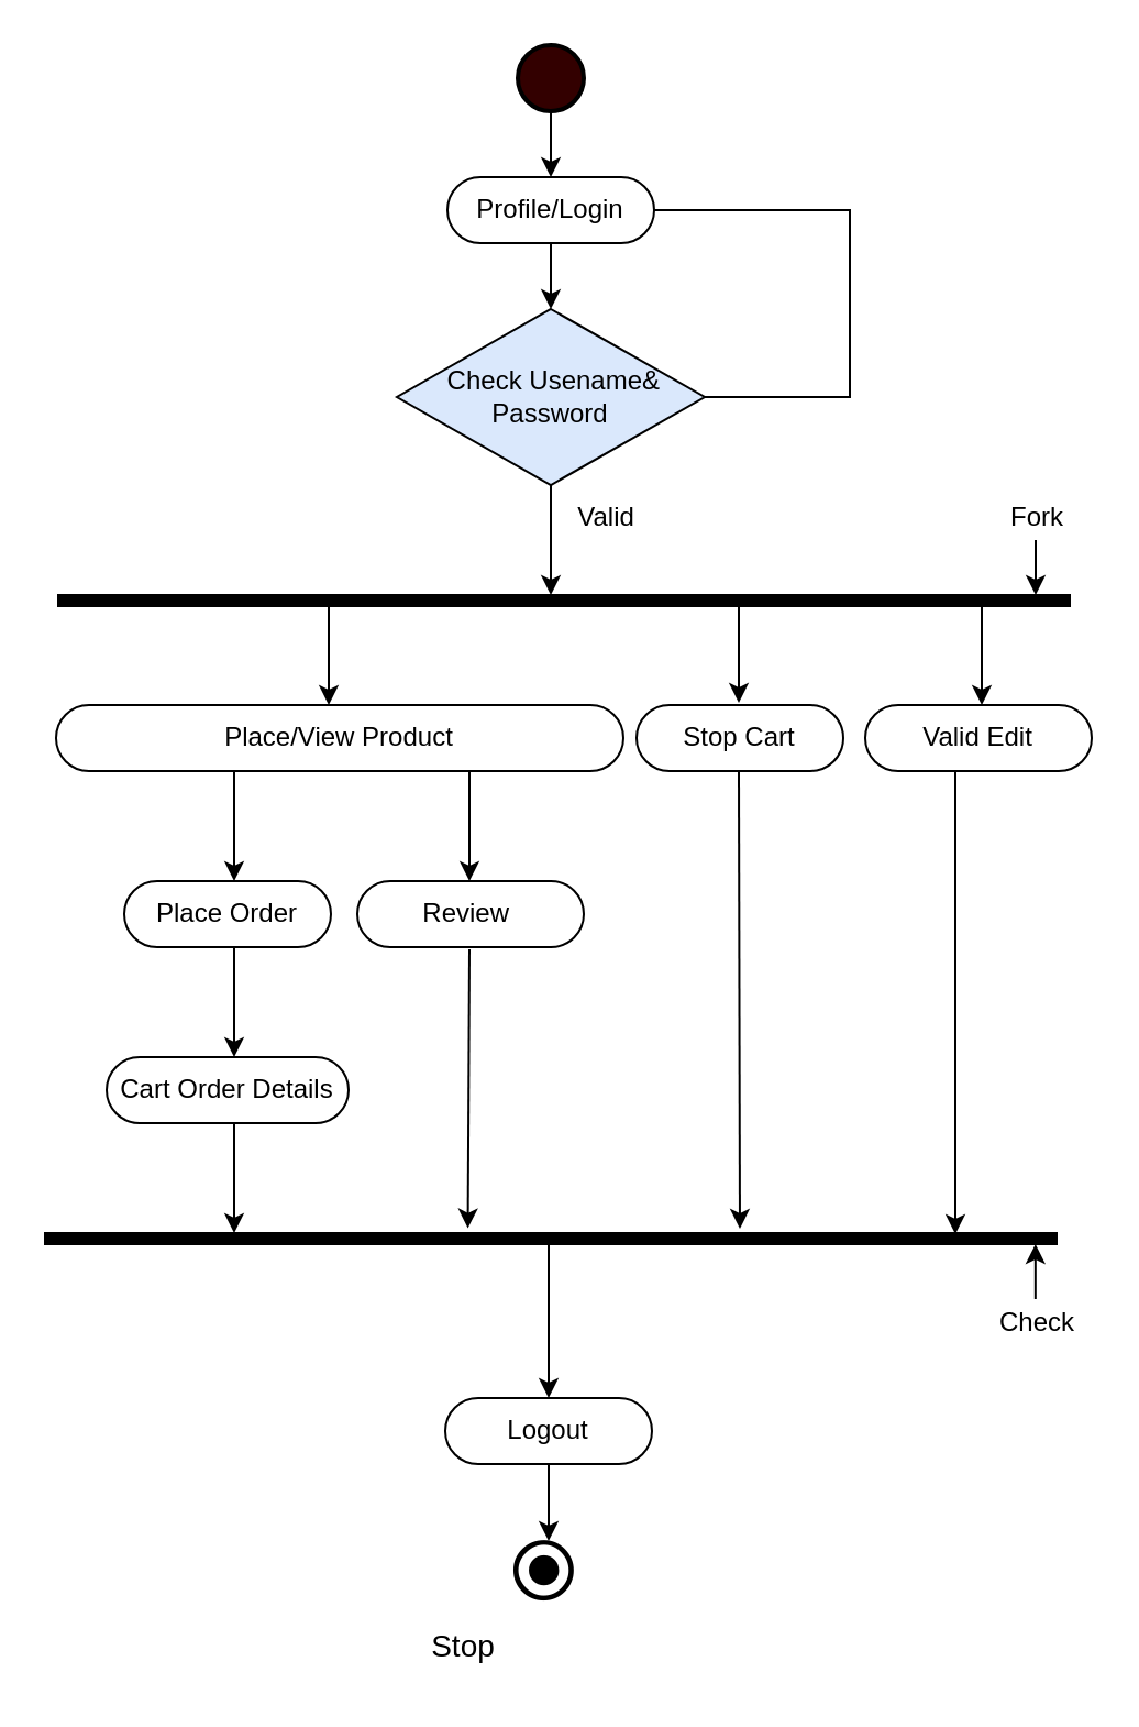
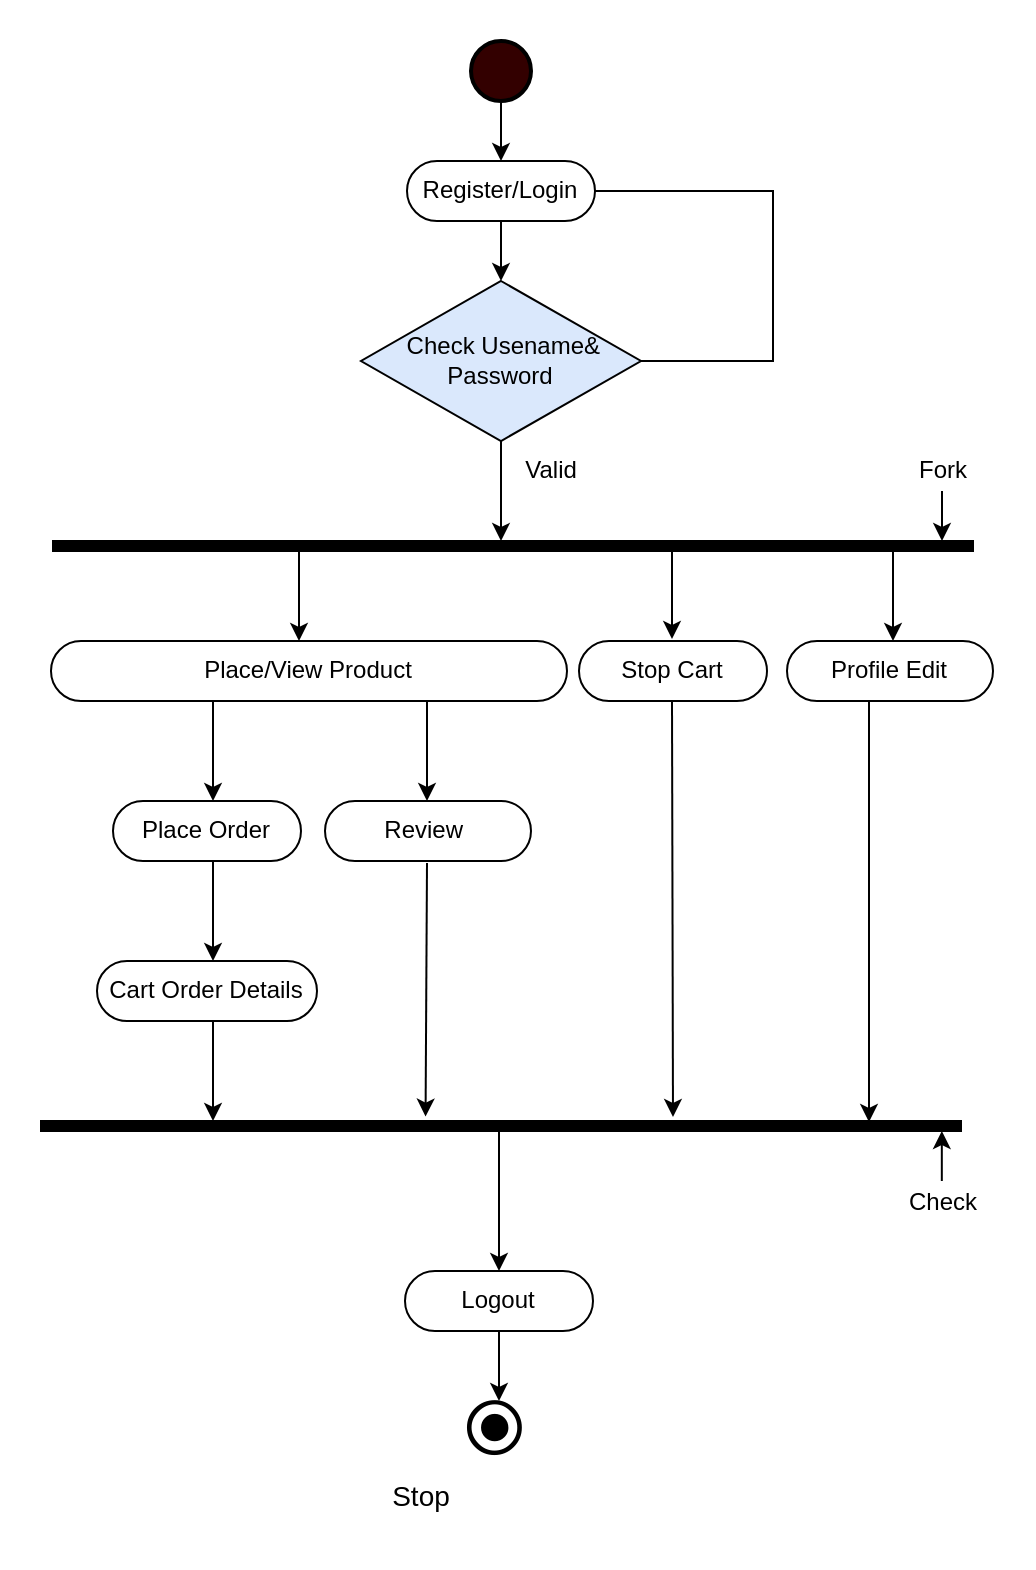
  <mxCell id="0" />
  <mxCell id="1" parent="0" />
  <mxCell id="2" value="" style="strokeWidth=2;html=1;shape=mxgraph.flowchart.start_2;whiteSpace=wrap;fillColor=#330000;fontSize=12;" parent="1" vertex="1"><mxGeometry x="235" y="20" width="30" height="30" as="geometry" /></mxCell>
  <mxCell id="3" value="" style="endArrow=classic;html=1;rounded=0;exitX=0.5;exitY=1;exitDx=0;exitDy=0;exitPerimeter=0;" parent="1" source="2" edge="1"><mxGeometry width="50" height="50" relative="1" as="geometry"><mxPoint x="250" y="90" as="sourcePoint" /><mxPoint x="250" y="80" as="targetPoint" /></mxGeometry></mxCell>
- <mxCell id="4" value="Profile/Login" style="html=1;dashed=0;whiteSpace=wrap;shape=mxgraph.dfd.start" parent="1" vertex="1"><mxGeometry x="203" y="80" width="94" height="30" as="geometry" /></mxCell>
+ <mxCell id="4" value="Register/Login" style="html=1;dashed=0;whiteSpace=wrap;shape=mxgraph.dfd.start" parent="1" vertex="1"><mxGeometry x="203" y="80" width="94" height="30" as="geometry" /></mxCell>
  <mxCell id="5" value="" style="endArrow=classic;html=1;rounded=0;exitX=0.5;exitY=1;exitDx=0;exitDy=0;exitPerimeter=0;" parent="1" edge="1"><mxGeometry width="50" height="50" relative="1" as="geometry"><mxPoint x="250" y="110" as="sourcePoint" /><mxPoint x="250" y="140" as="targetPoint" /></mxGeometry></mxCell>
  <mxCell id="6" value="&amp;nbsp; &amp;nbsp; Check Usename&amp;amp;&amp;nbsp; &amp;nbsp;&lt;div&gt;Password&lt;/div&gt;" style="rhombus;whiteSpace=wrap;html=1;fillColor=#dae8fc;" parent="1" vertex="1"><mxGeometry x="180" y="140" width="140" height="80" as="geometry" /></mxCell>
  <mxCell id="7" style="edgeStyle=orthogonalEdgeStyle;rounded=0;orthogonalLoop=1;jettySize=auto;html=1;exitX=1;exitY=0.5;exitDx=0;exitDy=0;entryX=1;entryY=0.5;entryDx=0;entryDy=0;entryPerimeter=0;endArrow=none;" parent="1" source="6" target="4" edge="1"><mxGeometry relative="1" as="geometry"><Array as="points"><mxPoint x="386" y="180" /><mxPoint x="386" y="95" /></Array></mxGeometry></mxCell>
  <mxCell id="8" value="Valid" style="text;html=1;align=center;verticalAlign=middle;resizable=0;points=[];autosize=1;strokeColor=none;fillColor=none;" parent="1" vertex="1"><mxGeometry x="250" y="220" width="50" height="30" as="geometry" /></mxCell>
  <mxCell id="9" value="Place/View Product" style="html=1;dashed=0;whiteSpace=wrap;shape=mxgraph.dfd.start" parent="1" vertex="1"><mxGeometry x="25" y="320" width="258" height="30" as="geometry" /></mxCell>
  <mxCell id="10" value="" style="endArrow=classic;html=1;rounded=0;exitX=0.5;exitY=1;exitDx=0;exitDy=0;exitPerimeter=0;" parent="1" edge="1"><mxGeometry width="50" height="50" relative="1" as="geometry"><mxPoint x="149" y="270" as="sourcePoint" /><mxPoint x="149" y="320" as="targetPoint" /></mxGeometry></mxCell>
  <mxCell id="11" value="Place Order" style="html=1;dashed=0;whiteSpace=wrap;shape=mxgraph.dfd.start" parent="1" vertex="1"><mxGeometry x="56" y="400" width="94" height="30" as="geometry" /></mxCell>
  <mxCell id="12" value="Review&amp;nbsp;" style="html=1;dashed=0;whiteSpace=wrap;shape=mxgraph.dfd.start" parent="1" vertex="1"><mxGeometry x="162" y="400" width="103" height="30" as="geometry" /></mxCell>
  <mxCell id="13" value="" style="endArrow=classic;html=1;rounded=0;exitX=0.5;exitY=1;exitDx=0;exitDy=0;exitPerimeter=0;" parent="1" edge="1"><mxGeometry width="50" height="50" relative="1" as="geometry"><mxPoint x="446" y="275" as="sourcePoint" /><mxPoint x="446" y="320" as="targetPoint" /></mxGeometry></mxCell>
- <mxCell id="14" value="Valid Edit" style="html=1;dashed=0;whiteSpace=wrap;shape=mxgraph.dfd.start" parent="1" vertex="1"><mxGeometry x="393" y="320" width="103" height="30" as="geometry" /></mxCell>
+ <mxCell id="14" value="Profile Edit" style="html=1;dashed=0;whiteSpace=wrap;shape=mxgraph.dfd.start" parent="1" vertex="1"><mxGeometry x="393" y="320" width="103" height="30" as="geometry" /></mxCell>
  <mxCell id="15" value="⦿" style="text;whiteSpace=wrap;fontSize=38;" parent="1" vertex="1"><mxGeometry x="230" y="685" width="50" height="40" as="geometry" /></mxCell>
  <mxCell id="16" value="&lt;div&gt;&lt;span style=&quot;font-size: 14px;&quot;&gt;Stop&lt;/span&gt;&lt;/div&gt;" style="text;html=1;align=center;verticalAlign=middle;resizable=0;points=[];autosize=1;strokeColor=none;fillColor=none;" parent="1" vertex="1"><mxGeometry x="185" y="733" width="50" height="30" as="geometry" /></mxCell>
  <mxCell id="17" value="Logout" style="html=1;dashed=0;whiteSpace=wrap;shape=mxgraph.dfd.start" parent="1" vertex="1"><mxGeometry x="202" y="635" width="94" height="30" as="geometry" /></mxCell>
  <mxCell id="18" value="" style="endArrow=classic;html=1;rounded=0;exitX=0.5;exitY=1;exitDx=0;exitDy=0;exitPerimeter=0;" parent="1" edge="1"><mxGeometry width="50" height="50" relative="1" as="geometry"><mxPoint x="249" y="665" as="sourcePoint" /><mxPoint x="249" y="700" as="targetPoint" /></mxGeometry></mxCell>
  <mxCell id="19" value="" style="endArrow=classic;html=1;rounded=0;exitX=0.5;exitY=1;exitDx=0;exitDy=0;exitPerimeter=0;" parent="1" target="20" edge="1"><mxGeometry width="50" height="50" relative="1" as="geometry"><mxPoint x="250" y="220" as="sourcePoint" /><mxPoint x="250" y="250" as="targetPoint" /></mxGeometry></mxCell>
  <mxCell id="20" value="" style="html=1;points=[];perimeter=orthogonalPerimeter;fillColor=strokeColor;direction=south;" parent="1" vertex="1"><mxGeometry x="26" y="270" width="460" height="5" as="geometry" /></mxCell>
  <mxCell id="21" value="Stop Cart" style="html=1;dashed=0;whiteSpace=wrap;shape=mxgraph.dfd.start" parent="1" vertex="1"><mxGeometry x="289" y="320" width="94" height="30" as="geometry" /></mxCell>
  <mxCell id="22" value="" style="endArrow=classic;html=1;rounded=0;exitX=0.5;exitY=1;exitDx=0;exitDy=0;exitPerimeter=0;" parent="1" edge="1"><mxGeometry width="50" height="50" relative="1" as="geometry"><mxPoint x="213" y="350" as="sourcePoint" /><mxPoint x="213" y="400" as="targetPoint" /></mxGeometry></mxCell>
  <mxCell id="23" value="" style="endArrow=classic;html=1;rounded=0;exitX=0.5;exitY=1;exitDx=0;exitDy=0;exitPerimeter=0;" parent="1" edge="1"><mxGeometry width="50" height="50" relative="1" as="geometry"><mxPoint x="106" y="350" as="sourcePoint" /><mxPoint x="106" y="400" as="targetPoint" /></mxGeometry></mxCell>
  <mxCell id="24" value="" style="endArrow=classic;html=1;rounded=0;exitX=0.5;exitY=1;exitDx=0;exitDy=0;exitPerimeter=0;entryX=0.095;entryY=0.1;entryDx=0;entryDy=0;entryPerimeter=0;" parent="1" target="27" edge="1"><mxGeometry width="50" height="50" relative="1" as="geometry"><mxPoint x="434" y="350" as="sourcePoint" /><mxPoint x="434" y="480" as="targetPoint" /></mxGeometry></mxCell>
  <mxCell id="25" value="" style="endArrow=classic;html=1;rounded=0;exitX=0.5;exitY=1;exitDx=0;exitDy=0;exitPerimeter=0;" parent="1" edge="1"><mxGeometry width="50" height="50" relative="1" as="geometry"><mxPoint x="106" y="430" as="sourcePoint" /><mxPoint x="106" y="480" as="targetPoint" /></mxGeometry></mxCell>
  <mxCell id="26" value="" style="endArrow=classic;html=1;rounded=0;exitX=0.5;exitY=1;exitDx=0;exitDy=0;exitPerimeter=0;entryX=-0.44;entryY=0.582;entryDx=0;entryDy=0;entryPerimeter=0;" parent="1" target="27" edge="1"><mxGeometry width="50" height="50" relative="1" as="geometry"><mxPoint x="213" y="431" as="sourcePoint" /><mxPoint x="213" y="480" as="targetPoint" /></mxGeometry></mxCell>
  <mxCell id="27" value="" style="html=1;points=[];perimeter=orthogonalPerimeter;fillColor=strokeColor;direction=south;" parent="1" vertex="1"><mxGeometry x="20" y="560" width="460" height="5" as="geometry" /></mxCell>
  <mxCell id="28" value="" style="endArrow=classic;html=1;rounded=0;exitX=0.5;exitY=1;exitDx=0;exitDy=0;exitPerimeter=0;" parent="1" edge="1"><mxGeometry width="50" height="50" relative="1" as="geometry"><mxPoint x="249" y="565" as="sourcePoint" /><mxPoint x="249" y="635" as="targetPoint" /></mxGeometry></mxCell>
  <mxCell id="29" value="Fork" style="text;html=1;align=center;verticalAlign=middle;resizable=0;points=[];autosize=1;strokeColor=none;fillColor=none;" parent="1" vertex="1"><mxGeometry x="446" y="220" width="50" height="30" as="geometry" /></mxCell>
  <mxCell id="30" value="Check" style="text;html=1;align=center;verticalAlign=middle;resizable=0;points=[];autosize=1;strokeColor=none;fillColor=none;" parent="1" vertex="1"><mxGeometry x="446" y="586" width="50" height="30" as="geometry" /></mxCell>
  <mxCell id="31" value="" style="endArrow=classic;html=1;rounded=0;exitX=0.5;exitY=1;exitDx=0;exitDy=0;exitPerimeter=0;" parent="1" edge="1"><mxGeometry width="50" height="50" relative="1" as="geometry"><mxPoint x="335.5" y="275" as="sourcePoint" /><mxPoint x="335.5" y="319" as="targetPoint" /></mxGeometry></mxCell>
  <mxCell id="32" value="" style="endArrow=classic;html=1;rounded=0;exitX=0.5;exitY=1;exitDx=0;exitDy=0;exitPerimeter=0;" parent="1" edge="1"><mxGeometry width="50" height="50" relative="1" as="geometry"><mxPoint x="335.5" y="350" as="sourcePoint" /><mxPoint x="336" y="558" as="targetPoint" /></mxGeometry></mxCell>
  <mxCell id="33" value="" style="endArrow=classic;html=1;rounded=0;exitX=0.5;exitY=1;exitDx=0;exitDy=0;exitPerimeter=0;" parent="1" edge="1"><mxGeometry width="50" height="50" relative="1" as="geometry"><mxPoint x="470.5" y="245" as="sourcePoint" /><mxPoint x="470.5" y="270" as="targetPoint" /></mxGeometry></mxCell>
  <mxCell id="34" value="" style="endArrow=classic;html=1;rounded=0;exitX=0.5;exitY=1;exitDx=0;exitDy=0;exitPerimeter=0;" parent="1" edge="1"><mxGeometry width="50" height="50" relative="1" as="geometry"><mxPoint x="470.41" y="590" as="sourcePoint" /><mxPoint x="470.41" y="565" as="targetPoint" /></mxGeometry></mxCell>
  <mxCell id="35" value="Cart Order Details" style="html=1;dashed=0;whiteSpace=wrap;shape=mxgraph.dfd.start" parent="1" vertex="1"><mxGeometry x="48" y="480" width="110" height="30" as="geometry" /></mxCell>
  <mxCell id="36" value="" style="endArrow=classic;html=1;rounded=0;exitX=0.5;exitY=1;exitDx=0;exitDy=0;exitPerimeter=0;" parent="1" edge="1"><mxGeometry width="50" height="50" relative="1" as="geometry"><mxPoint x="106" y="510" as="sourcePoint" /><mxPoint x="106" y="560" as="targetPoint" /></mxGeometry></mxCell>
